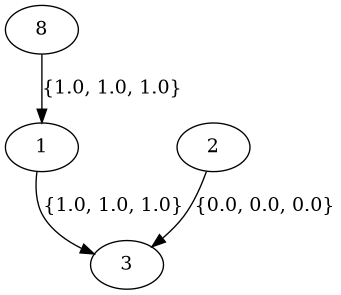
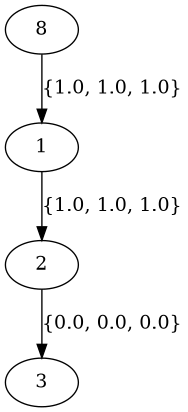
  digraph {
    n1 [label=8]
    1
    2
    3
    n1 -> 1 [label="{1.0, 1.0, 1.0}"]
-   1 -> 3 [label="{1.0, 1.0, 1.0}"]
+   1 -> 2 [label="{1.0, 1.0, 1.0}"]
    2 -> 3 [label="{0.0, 0.0, 0.0}"]
  }
